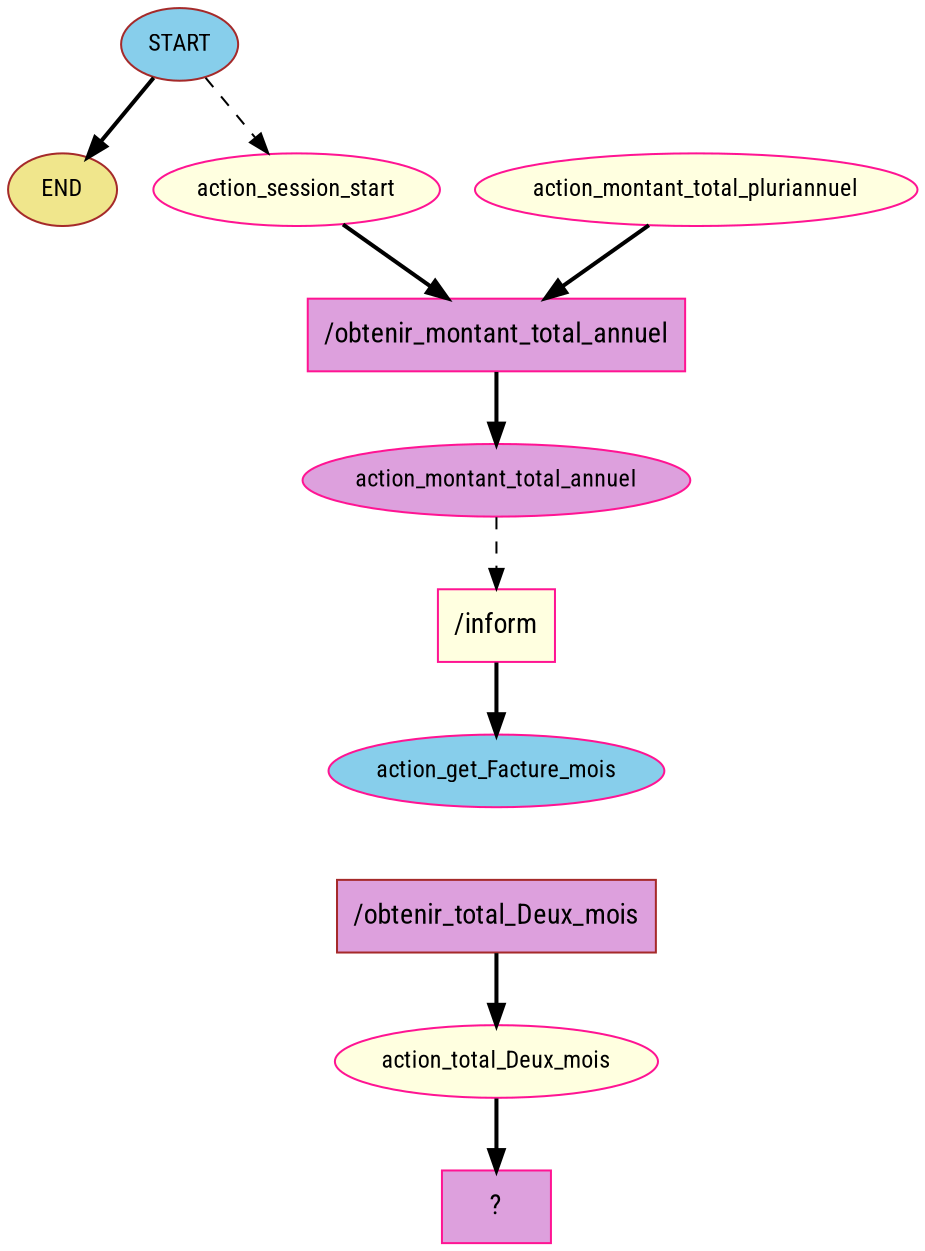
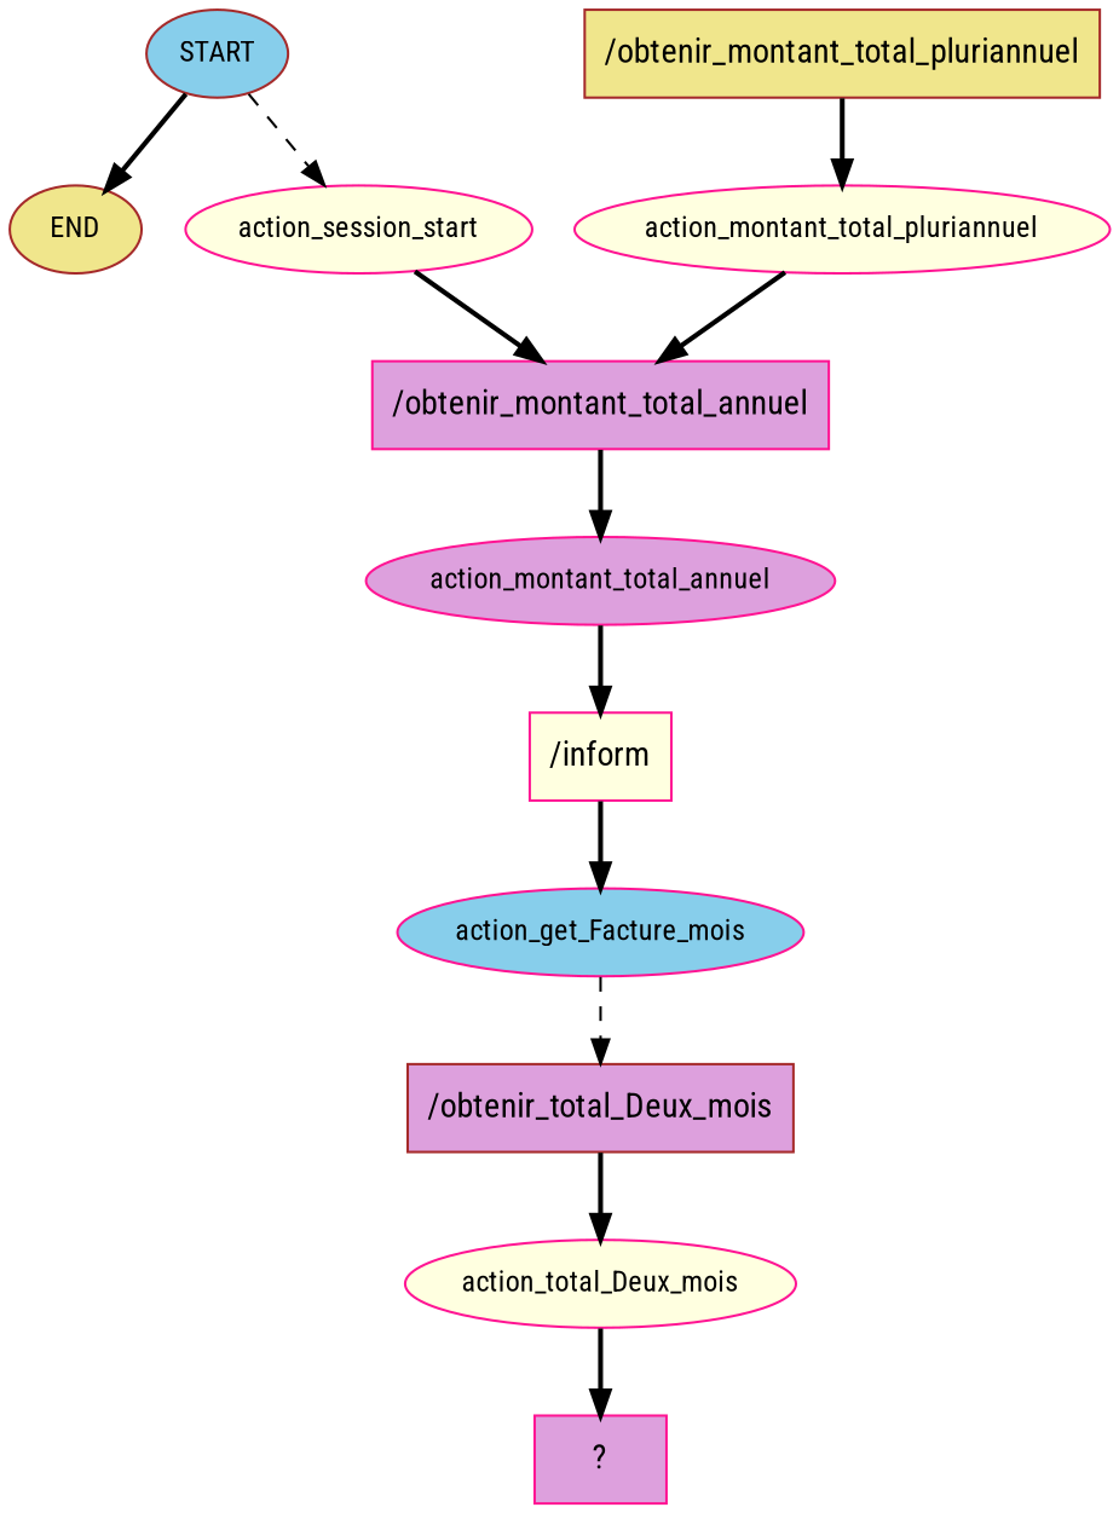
  digraph {
    fontname="Roboto Condensed"
    node [color=deeppink fillcolor=lightyellow fontname="Roboto Condensed" fontsize=12 style=filled]
    edge [fontname="Roboto Condensed" style=bold]
    n1 [color=brown fillcolor=skyblue label=START]
    n2 [color=brown fillcolor=khaki label=END]
    n3 [label=action_session_start]
    n4 [fillcolor=plum label="/obtenir_montant_total_annuel" shape=rect fontsize=""]
+   n5 [color=brown fillcolor=khaki label="/obtenir_montant_total_pluriannuel" shape=rect fontsize=""]
    n6 [label=action_montant_total_pluriannuel]
    n7 [fillcolor=plum label=action_montant_total_annuel]
    n8 [label="/inform" shape=rect fontsize=""]
    n9 [fillcolor=skyblue label=action_get_Facture_mois]
    n10 [color=brown fillcolor=plum label="/obtenir_total_Deux_mois" shape=rect fontsize=""]
    n11 [label=action_total_Deux_mois]
    n12 [fillcolor=plum label="  ?  " shape=rect fontsize=""]
    n1 -> n2
    n1 -> n3 [style=dashed]
    n3 -> n4
    n4 -> n7
+   n5 -> n6
    n6 -> n4
-   n7 -> n8 [style=dashed]
+   n7 -> n8
    n8 -> n9
+   n9 -> n10 [style=dashed]
    n10 -> n11
    n11 -> n12
  }
